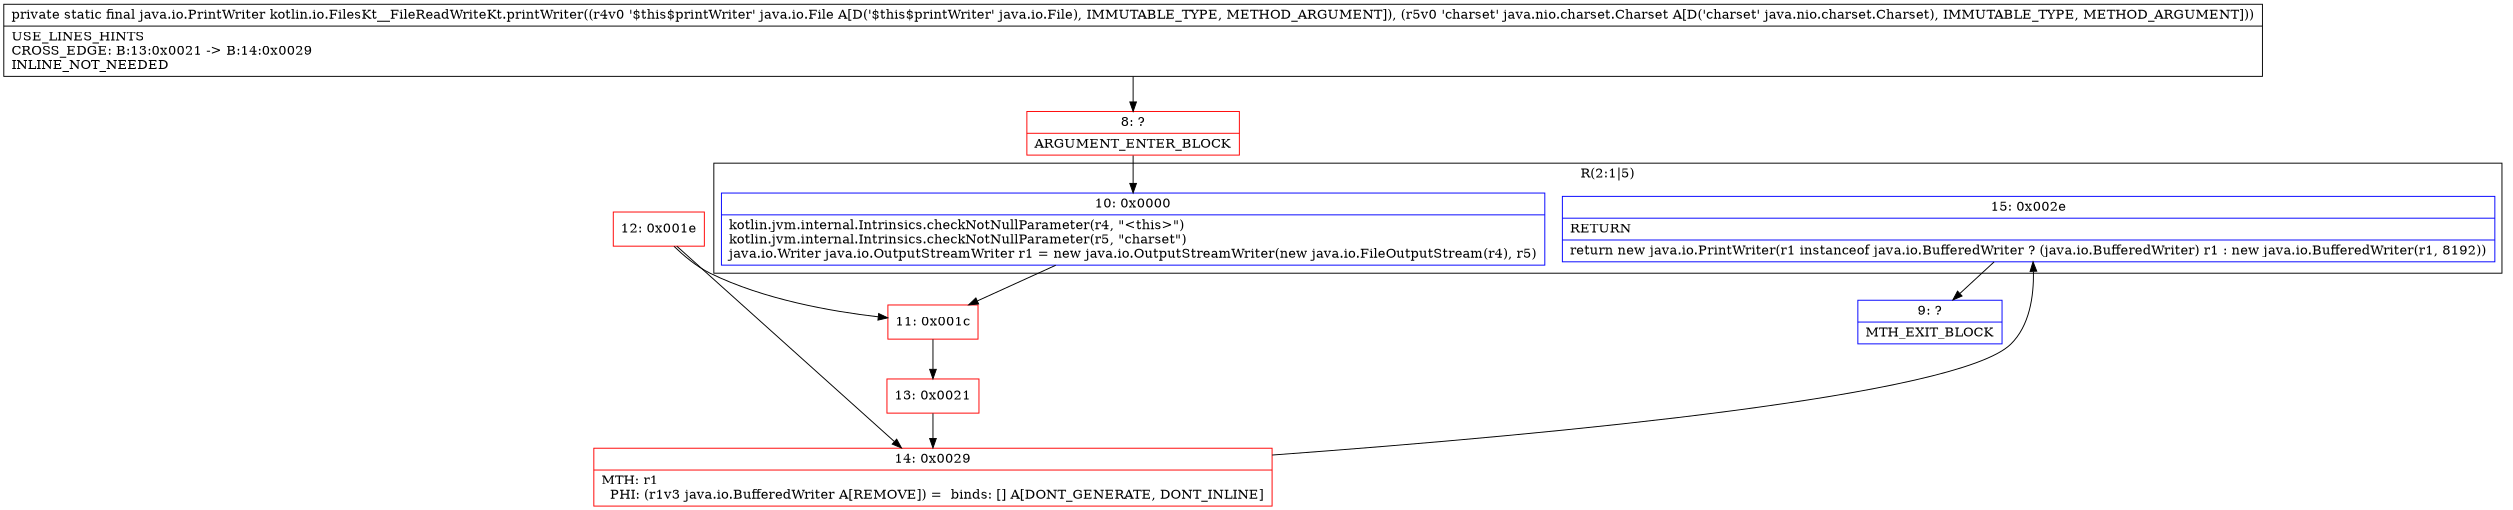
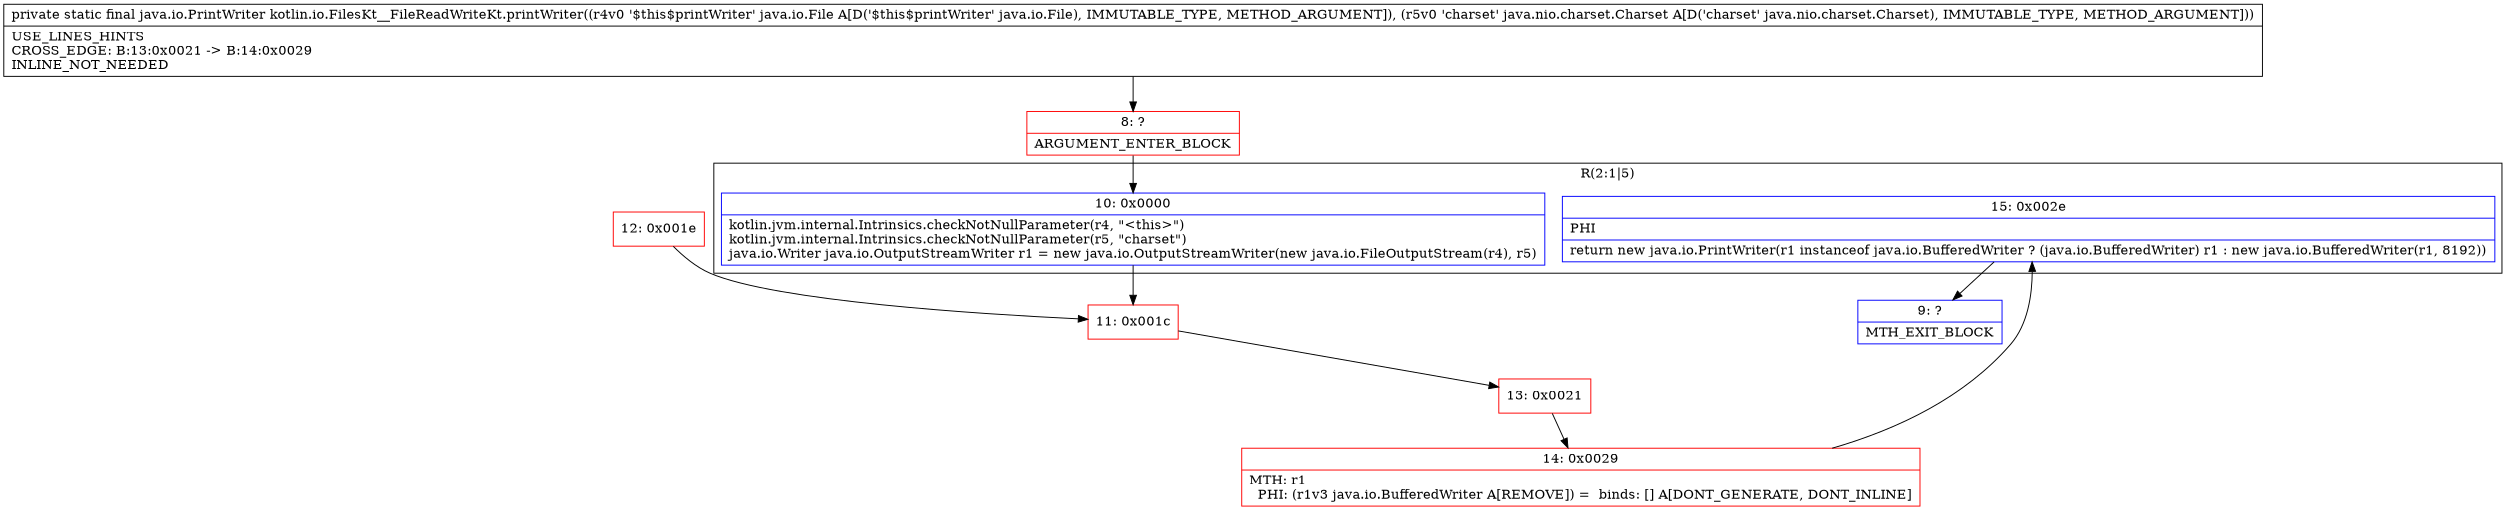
  digraph {
    node [color=red shape=record]
    n1 [color=blue label="{10\:\ 0x0000|kotlin.jvm.internal.Intrinsics.checkNotNullParameter(r4, \"\<this\>\")\lkotlin.jvm.internal.Intrinsics.checkNotNullParameter(r5, \"charset\")\ljava.io.Writer java.io.OutputStreamWriter r1 = new java.io.OutputStreamWriter(new java.io.FileOutputStream(r4), r5)\l}"]
-   n2 [color=blue label="{15\:\ 0x002e|RETURN\l|return new java.io.PrintWriter(r1 instanceof java.io.BufferedWriter ? (java.io.BufferedWriter) r1 : new java.io.BufferedWriter(r1, 8192))\l}"]
+   n2 [color=blue label="{15\:\ 0x002e|PHI\l|return new java.io.PrintWriter(r1 instanceof java.io.BufferedWriter ? (java.io.BufferedWriter) r1 : new java.io.BufferedWriter(r1, 8192))\l}"]
    n3 [label="{11\:\ 0x001c}"]
    n4 [color=blue label="{9\:\ ?|MTH_EXIT_BLOCK\l}"]
    n5 [label="{13\:\ 0x0021}"]
    n6 [label="{8\:\ ?|ARGUMENT_ENTER_BLOCK\l}"]
    n7 [label="{12\:\ 0x001e}"]
    n8 [label="{14\:\ 0x0029|MTH: r1 \l  PHI: (r1v3 java.io.BufferedWriter A[REMOVE]) =  binds: [] A[DONT_GENERATE, DONT_INLINE]\l}"]
    n9 [label="{private static final java.io.PrintWriter kotlin.io.FilesKt__FileReadWriteKt.printWriter((r4v0 '$this$printWriter' java.io.File A[D('$this$printWriter' java.io.File), IMMUTABLE_TYPE, METHOD_ARGUMENT]), (r5v0 'charset' java.nio.charset.Charset A[D('charset' java.nio.charset.Charset), IMMUTABLE_TYPE, METHOD_ARGUMENT]))  | USE_LINES_HINTS\lCROSS_EDGE: B:13:0x0021 \-\> B:14:0x0029\lINLINE_NOT_NEEDED\l}" color=""]
    subgraph cluster_1 {
      label="R(2:1|5)"
      n1
      n2
    }
    n1 -> n3
    n2 -> n4
    n3 -> n5
    n5 -> n8
    n6 -> n1
    n7 -> n3
-   n7 -> n8
    n8 -> n2
    n9 -> n6
  }
